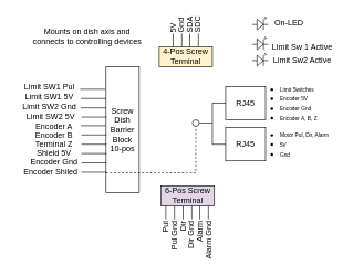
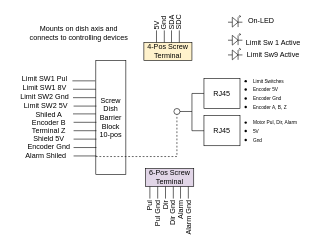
  <mxCell id="0" />
  <mxCell id="1" parent="0" />
  <mxCell id="2" value="Screw Dish Barrier Block 10-pos" style="rounded=0;whiteSpace=wrap;html=1;" vertex="1" parent="1"><mxGeometry x="159" y="100" width="50" height="190" as="geometry" /></mxCell>
  <mxCell id="3" value="" style="endArrow=none;html=1;rounded=0;exitX=-0.04;exitY=0.085;exitDx=0;exitDy=0;exitPerimeter=0;" edge="1" parent="1"><mxGeometry width="50" height="50" relative="1" as="geometry"><mxPoint x="158" y="134" as="sourcePoint" /><mxPoint x="120" y="134" as="targetPoint" /></mxGeometry></mxCell>
  <mxCell id="4" value="" style="endArrow=none;html=1;rounded=0;exitX=-0.04;exitY=0.085;exitDx=0;exitDy=0;exitPerimeter=0;" edge="1" parent="1"><mxGeometry width="50" height="50" relative="1" as="geometry"><mxPoint x="159" y="148" as="sourcePoint" /><mxPoint x="121" y="148" as="targetPoint" /></mxGeometry></mxCell>
  <mxCell id="5" value="" style="endArrow=none;html=1;rounded=0;exitX=-0.04;exitY=0.085;exitDx=0;exitDy=0;exitPerimeter=0;" edge="1" parent="1"><mxGeometry width="50" height="50" relative="1" as="geometry"><mxPoint x="159" y="162" as="sourcePoint" /><mxPoint x="121" y="162" as="targetPoint" /></mxGeometry></mxCell>
  <mxCell id="6" value="" style="endArrow=none;html=1;rounded=0;exitX=-0.04;exitY=0.085;exitDx=0;exitDy=0;exitPerimeter=0;" edge="1" parent="1"><mxGeometry width="50" height="50" relative="1" as="geometry"><mxPoint x="160" y="176" as="sourcePoint" /><mxPoint x="122" y="176" as="targetPoint" /></mxGeometry></mxCell>
  <mxCell id="7" value="" style="endArrow=none;html=1;rounded=0;exitX=-0.04;exitY=0.085;exitDx=0;exitDy=0;exitPerimeter=0;" edge="1" parent="1"><mxGeometry width="50" height="50" relative="1" as="geometry"><mxPoint x="159" y="189" as="sourcePoint" /><mxPoint x="121" y="189" as="targetPoint" /></mxGeometry></mxCell>
  <mxCell id="8" value="" style="endArrow=none;html=1;rounded=0;exitX=-0.04;exitY=0.085;exitDx=0;exitDy=0;exitPerimeter=0;" edge="1" parent="1"><mxGeometry width="50" height="50" relative="1" as="geometry"><mxPoint x="160" y="203" as="sourcePoint" /><mxPoint x="122" y="203" as="targetPoint" /></mxGeometry></mxCell>
  <mxCell id="9" value="" style="endArrow=none;html=1;rounded=0;exitX=-0.04;exitY=0.085;exitDx=0;exitDy=0;exitPerimeter=0;" edge="1" parent="1"><mxGeometry width="50" height="50" relative="1" as="geometry"><mxPoint x="160" y="217" as="sourcePoint" /><mxPoint x="122" y="217" as="targetPoint" /></mxGeometry></mxCell>
  <mxCell id="10" value="" style="endArrow=none;html=1;rounded=0;exitX=-0.04;exitY=0.085;exitDx=0;exitDy=0;exitPerimeter=0;" edge="1" parent="1"><mxGeometry width="50" height="50" relative="1" as="geometry"><mxPoint x="160" y="231" as="sourcePoint" /><mxPoint x="122" y="231" as="targetPoint" /></mxGeometry></mxCell>
  <mxCell id="11" value="" style="endArrow=none;html=1;rounded=0;exitX=-0.04;exitY=0.085;exitDx=0;exitDy=0;exitPerimeter=0;" edge="1" parent="1"><mxGeometry width="50" height="50" relative="1" as="geometry"><mxPoint x="160" y="245" as="sourcePoint" /><mxPoint x="122" y="245" as="targetPoint" /></mxGeometry></mxCell>
  <mxCell id="12" value="" style="endArrow=none;html=1;rounded=0;exitX=-0.04;exitY=0.085;exitDx=0;exitDy=0;exitPerimeter=0;" edge="1" parent="1"><mxGeometry width="50" height="50" relative="1" as="geometry"><mxPoint x="160" y="259" as="sourcePoint" /><mxPoint x="122" y="259" as="targetPoint" /></mxGeometry></mxCell>
  <mxCell id="13" value="Limit SW1 Pul" style="text;html=1;align=center;verticalAlign=middle;whiteSpace=wrap;rounded=0;" vertex="1" parent="1"><mxGeometry x="29" y="120" width="90" height="20" as="geometry" /></mxCell>
- <mxCell id="14" value="Limit SW1 5V" style="text;html=1;align=center;verticalAlign=middle;whiteSpace=wrap;rounded=0;" vertex="1" parent="1"><mxGeometry x="29" y="136" width="90" height="20" as="geometry" /></mxCell>
+ <mxCell id="14" value="Limit SW1 8V" style="text;html=1;align=center;verticalAlign=middle;whiteSpace=wrap;rounded=0;" vertex="1" parent="1"><mxGeometry x="29" y="136" width="90" height="20" as="geometry" /></mxCell>
  <mxCell id="15" value="Limit SW2 Gnd" style="text;html=1;align=center;verticalAlign=middle;whiteSpace=wrap;rounded=0;" vertex="1" parent="1"><mxGeometry x="29" y="150" width="90" height="20" as="geometry" /></mxCell>
  <mxCell id="16" value="Limit SW2 5V" style="text;html=1;align=center;verticalAlign=middle;whiteSpace=wrap;rounded=0;" vertex="1" parent="1"><mxGeometry x="31" y="166" width="90" height="20" as="geometry" /></mxCell>
- <mxCell id="17" value="Encoder A" style="text;html=1;align=center;verticalAlign=middle;whiteSpace=wrap;rounded=0;" vertex="1" parent="1"><mxGeometry x="41" y="180" width="80" height="20" as="geometry" /></mxCell>
+ <mxCell id="17" value="Shiled A" style="text;html=1;align=center;verticalAlign=middle;whiteSpace=wrap;rounded=0;" vertex="1" parent="1"><mxGeometry x="41" y="180" width="80" height="20" as="geometry" /></mxCell>
  <mxCell id="18" value="Encoder B" style="text;html=1;align=center;verticalAlign=middle;whiteSpace=wrap;rounded=0;" vertex="1" parent="1"><mxGeometry x="41" y="194" width="80" height="20" as="geometry" /></mxCell>
  <mxCell id="19" value="Terminal Z" style="text;html=1;align=center;verticalAlign=middle;whiteSpace=wrap;rounded=0;" vertex="1" parent="1"><mxGeometry x="41" y="207" width="80" height="20" as="geometry" /></mxCell>
  <mxCell id="20" value="Shield 5V" style="text;html=1;align=center;verticalAlign=middle;whiteSpace=wrap;rounded=0;" vertex="1" parent="1"><mxGeometry x="41" y="221" width="80" height="20" as="geometry" /></mxCell>
  <mxCell id="21" value="Encoder Gnd" style="text;html=1;align=center;verticalAlign=middle;whiteSpace=wrap;rounded=0;" vertex="1" parent="1"><mxGeometry x="41" y="234" width="80" height="20" as="geometry" /></mxCell>
- <mxCell id="22" value="Encoder Shiled" style="text;html=1;align=center;verticalAlign=middle;whiteSpace=wrap;rounded=0;" vertex="1" parent="1"><mxGeometry x="20" y="249" width="112" height="20" as="geometry" /></mxCell>
+ <mxCell id="22" value="Alarm Shiled" style="text;html=1;align=center;verticalAlign=middle;whiteSpace=wrap;rounded=0;" vertex="1" parent="1"><mxGeometry x="20" y="249" width="112" height="20" as="geometry" /></mxCell>
  <mxCell id="23" value="4-Pos Screw Terminal" style="rounded=0;whiteSpace=wrap;html=1;fillColor=#fff2cc;" vertex="1" parent="1"><mxGeometry x="239" y="70" width="80" height="30" as="geometry" /></mxCell>
  <mxCell id="24" value="" style="endArrow=none;html=1;rounded=0;entryX=0.25;entryY=0;entryDx=0;entryDy=0;" edge="1" parent="1"><mxGeometry width="50" height="50" relative="1" as="geometry"><mxPoint x="260" y="50" as="sourcePoint" /><mxPoint x="260" y="70" as="targetPoint" /></mxGeometry></mxCell>
  <mxCell id="25" value="" style="endArrow=none;html=1;rounded=0;entryX=0.25;entryY=0;entryDx=0;entryDy=0;" edge="1" parent="1"><mxGeometry width="50" height="50" relative="1" as="geometry"><mxPoint x="273" y="50" as="sourcePoint" /><mxPoint x="273" y="70" as="targetPoint" /></mxGeometry></mxCell>
  <mxCell id="26" value="" style="endArrow=none;html=1;rounded=0;entryX=0.25;entryY=0;entryDx=0;entryDy=0;" edge="1" parent="1"><mxGeometry width="50" height="50" relative="1" as="geometry"><mxPoint x="285" y="50" as="sourcePoint" /><mxPoint x="285" y="70" as="targetPoint" /></mxGeometry></mxCell>
  <mxCell id="27" value="" style="endArrow=none;html=1;rounded=0;entryX=0.25;entryY=0;entryDx=0;entryDy=0;" edge="1" parent="1"><mxGeometry width="50" height="50" relative="1" as="geometry"><mxPoint x="298" y="50" as="sourcePoint" /><mxPoint x="298" y="70" as="targetPoint" /></mxGeometry></mxCell>
  <mxCell id="28" value="5V" style="text;html=1;align=left;verticalAlign=middle;whiteSpace=wrap;rounded=0;rotation=-90;" vertex="1" parent="1"><mxGeometry x="242" y="29" width="35" height="10" as="geometry" /></mxCell>
  <mxCell id="29" value="Gnd" style="text;html=1;align=left;verticalAlign=middle;whiteSpace=wrap;rounded=0;rotation=-90;" vertex="1" parent="1"><mxGeometry x="255" y="29" width="35" height="10" as="geometry" /></mxCell>
  <mxCell id="30" value="SDA" style="text;html=1;align=left;verticalAlign=middle;whiteSpace=wrap;rounded=0;rotation=-90;" vertex="1" parent="1"><mxGeometry x="267" y="29" width="35" height="10" as="geometry" /></mxCell>
  <mxCell id="31" value="SDC" style="text;html=1;align=left;verticalAlign=middle;whiteSpace=wrap;rounded=0;rotation=-90;" vertex="1" parent="1"><mxGeometry x="280" y="29" width="35" height="10" as="geometry" /></mxCell>
  <mxCell id="32" value="6-Pos Screw Terminal" style="rounded=0;whiteSpace=wrap;html=1;fillColor=#e1d5e7;" vertex="1" parent="1"><mxGeometry x="242" y="280" width="80" height="30" as="geometry" /></mxCell>
  <mxCell id="33" value="" style="endArrow=none;html=1;rounded=0;entryX=0.25;entryY=0;entryDx=0;entryDy=0;" edge="1" parent="1"><mxGeometry width="50" height="50" relative="1" as="geometry"><mxPoint x="275" y="310" as="sourcePoint" /><mxPoint x="275" y="330" as="targetPoint" /></mxGeometry></mxCell>
  <mxCell id="34" value="" style="endArrow=none;html=1;rounded=0;entryX=0.25;entryY=0;entryDx=0;entryDy=0;" edge="1" parent="1"><mxGeometry width="50" height="50" relative="1" as="geometry"><mxPoint x="288" y="310" as="sourcePoint" /><mxPoint x="288" y="330" as="targetPoint" /></mxGeometry></mxCell>
  <mxCell id="35" value="" style="endArrow=none;html=1;rounded=0;entryX=0.25;entryY=0;entryDx=0;entryDy=0;" edge="1" parent="1"><mxGeometry width="50" height="50" relative="1" as="geometry"><mxPoint x="300" y="310" as="sourcePoint" /><mxPoint x="300" y="330" as="targetPoint" /></mxGeometry></mxCell>
  <mxCell id="36" value="" style="endArrow=none;html=1;rounded=0;entryX=0.25;entryY=0;entryDx=0;entryDy=0;" edge="1" parent="1"><mxGeometry width="50" height="50" relative="1" as="geometry"><mxPoint x="313" y="310" as="sourcePoint" /><mxPoint x="313" y="330" as="targetPoint" /></mxGeometry></mxCell>
  <mxCell id="37" value="" style="endArrow=none;html=1;rounded=0;entryX=0.25;entryY=0;entryDx=0;entryDy=0;" edge="1" parent="1"><mxGeometry width="50" height="50" relative="1" as="geometry"><mxPoint x="249" y="310" as="sourcePoint" /><mxPoint x="249" y="330" as="targetPoint" /></mxGeometry></mxCell>
  <mxCell id="38" value="" style="endArrow=none;html=1;rounded=0;entryX=0.25;entryY=0;entryDx=0;entryDy=0;" edge="1" parent="1"><mxGeometry width="50" height="50" relative="1" as="geometry"><mxPoint x="262" y="310" as="sourcePoint" /><mxPoint x="262" y="330" as="targetPoint" /></mxGeometry></mxCell>
  <mxCell id="39" value="Pul" style="text;html=1;align=right;verticalAlign=middle;whiteSpace=wrap;rounded=0;rotation=-90;" vertex="1" parent="1"><mxGeometry x="225" y="350" width="47" height="10" as="geometry" /></mxCell>
  <mxCell id="40" value="Pul Gnd" style="text;html=1;align=right;verticalAlign=middle;whiteSpace=wrap;rounded=0;rotation=-90;" vertex="1" parent="1"><mxGeometry x="239" y="350" width="47" height="10" as="geometry" /></mxCell>
  <mxCell id="41" value="Dir" style="text;html=1;align=right;verticalAlign=middle;whiteSpace=wrap;rounded=0;rotation=-90;" vertex="1" parent="1"><mxGeometry x="252" y="350" width="47" height="10" as="geometry" /></mxCell>
  <mxCell id="42" value="Dir Gnd" style="text;html=1;align=right;verticalAlign=middle;whiteSpace=wrap;rounded=0;rotation=-90;" vertex="1" parent="1"><mxGeometry x="264" y="350" width="47" height="10" as="geometry" /></mxCell>
  <mxCell id="43" value="Alarm" style="text;html=1;align=right;verticalAlign=middle;whiteSpace=wrap;rounded=0;rotation=-90;" vertex="1" parent="1"><mxGeometry x="276" y="350" width="47" height="10" as="geometry" /></mxCell>
  <mxCell id="44" value="Alarm Gnd" style="text;html=1;align=right;verticalAlign=middle;whiteSpace=wrap;rounded=0;rotation=-90;" vertex="1" parent="1"><mxGeometry x="279.5" y="360.5" width="68" height="10" as="geometry" /></mxCell>
  <mxCell id="45" style="edgeStyle=orthogonalEdgeStyle;rounded=0;orthogonalLoop=1;jettySize=auto;html=1;exitX=0;exitY=0.5;exitDx=0;exitDy=0;entryX=0;entryY=0.5;entryDx=0;entryDy=0;endArrow=none;startFill=0;" edge="1" parent="1" source="46" target="47"><mxGeometry relative="1" as="geometry" /></mxCell>
  <mxCell id="46" value="RJ45" style="rounded=0;whiteSpace=wrap;html=1;" vertex="1" parent="1"><mxGeometry x="339" y="192" width="60" height="50" as="geometry" /></mxCell>
  <mxCell id="47" value="RJ45" style="rounded=0;whiteSpace=wrap;html=1;" vertex="1" parent="1"><mxGeometry x="339" y="130" width="60" height="50" as="geometry" /></mxCell>
  <mxCell id="48" style="edgeStyle=orthogonalEdgeStyle;rounded=0;orthogonalLoop=1;jettySize=auto;html=1;endArrow=none;startFill=0;" edge="1" parent="1" source="49"><mxGeometry relative="1" as="geometry"><mxPoint x="319" y="185" as="targetPoint" /></mxGeometry></mxCell>
  <mxCell id="49" value="" style="ellipse;whiteSpace=wrap;html=1;aspect=fixed;" vertex="1" parent="1"><mxGeometry x="289" y="180" width="10" height="10" as="geometry" /></mxCell>
  <mxCell id="50" value="" style="endArrow=none;dashed=1;html=1;rounded=0;entryX=0.5;entryY=1;entryDx=0;entryDy=0;" edge="1" parent="1" target="49"><mxGeometry width="50" height="50" relative="1" as="geometry"><mxPoint x="159" y="260" as="sourcePoint" /><mxPoint x="299" y="190" as="targetPoint" /><Array as="points"><mxPoint x="294" y="260" /></Array></mxGeometry></mxCell>
  <mxCell id="51" value="&lt;ul&gt;&lt;li&gt;&lt;font style=&quot;font-size: 8px;&quot;&gt;Motor Pul, Dir, Alarm&lt;/font&gt;&lt;/li&gt;&lt;li&gt;&lt;font style=&quot;font-size: 8px;&quot;&gt;5V&lt;/font&gt;&lt;/li&gt;&lt;li&gt;&lt;font style=&quot;font-size: 8px;&quot;&gt;Gnd&lt;/font&gt;&lt;/li&gt;&lt;/ul&gt;" style="text;html=1;align=left;verticalAlign=middle;whiteSpace=wrap;rounded=0;" vertex="1" parent="1"><mxGeometry x="379" y="202" width="130" height="30" as="geometry" /></mxCell>
  <mxCell id="52" value="&lt;ul&gt;&lt;li&gt;&lt;span style=&quot;font-size: 8px;&quot;&gt;Limit Switches&lt;/span&gt;&lt;/li&gt;&lt;li&gt;&lt;span style=&quot;font-size: 8px;&quot;&gt;Encoder 5V&lt;/span&gt;&lt;/li&gt;&lt;li&gt;&lt;span style=&quot;font-size: 8px;&quot;&gt;Encoder Gnd&lt;/span&gt;&lt;/li&gt;&lt;li&gt;&lt;span style=&quot;font-size: 8px;&quot;&gt;Encoder A, B, Z&lt;/span&gt;&lt;/li&gt;&lt;/ul&gt;" style="text;html=1;align=left;verticalAlign=middle;whiteSpace=wrap;rounded=0;" vertex="1" parent="1"><mxGeometry x="379" y="140" width="130" height="30" as="geometry" /></mxCell>
  <mxCell id="53" value="" style="verticalLabelPosition=bottom;shadow=0;dashed=0;align=center;html=1;verticalAlign=top;shape=mxgraph.electrical.opto_electronics.led_2;pointerEvents=1;" vertex="1" parent="1"><mxGeometry x="379" y="55.5" width="24" height="19" as="geometry" /></mxCell>
  <mxCell id="54" value="Limit Sw 1 Active" style="text;html=1;align=center;verticalAlign=middle;resizable=0;points=[];autosize=1;strokeColor=none;fillColor=none;" vertex="1" parent="1"><mxGeometry x="399" y="55.5" width="110" height="30" as="geometry" /></mxCell>
  <mxCell id="55" value="" style="verticalLabelPosition=bottom;shadow=0;dashed=0;align=center;html=1;verticalAlign=top;shape=mxgraph.electrical.opto_electronics.led_2;pointerEvents=1;" vertex="1" parent="1"><mxGeometry x="379" y="80" width="24" height="19" as="geometry" /></mxCell>
- <mxCell id="56" value="Limit Sw2 Active" style="text;html=1;align=center;verticalAlign=middle;resizable=0;points=[];autosize=1;strokeColor=none;fillColor=none;" vertex="1" parent="1"><mxGeometry x="399" y="74.5" width="110" height="30" as="geometry" /></mxCell>
+ <mxCell id="56" value="Limit Sw9 Active" style="text;html=1;align=center;verticalAlign=middle;resizable=0;points=[];autosize=1;strokeColor=none;fillColor=none;" vertex="1" parent="1"><mxGeometry x="399" y="74.5" width="110" height="30" as="geometry" /></mxCell>
  <mxCell id="57" value="" style="verticalLabelPosition=bottom;shadow=0;dashed=0;align=center;html=1;verticalAlign=top;shape=mxgraph.electrical.opto_electronics.led_2;pointerEvents=1;" vertex="1" parent="1"><mxGeometry x="379" y="25.5" width="24" height="19" as="geometry" /></mxCell>
  <mxCell id="58" value="On-LED" style="text;html=1;align=center;verticalAlign=middle;resizable=0;points=[];autosize=1;strokeColor=none;fillColor=none;" vertex="1" parent="1"><mxGeometry x="399" y="20" width="70" height="30" as="geometry" /></mxCell>
  <mxCell id="59" value="Mounts on dish axis and connects to controlling devices" style="text;html=1;align=center;verticalAlign=middle;whiteSpace=wrap;rounded=0;" vertex="1" parent="1"><mxGeometry x="46" y="39" width="170" height="30" as="geometry" /></mxCell>
